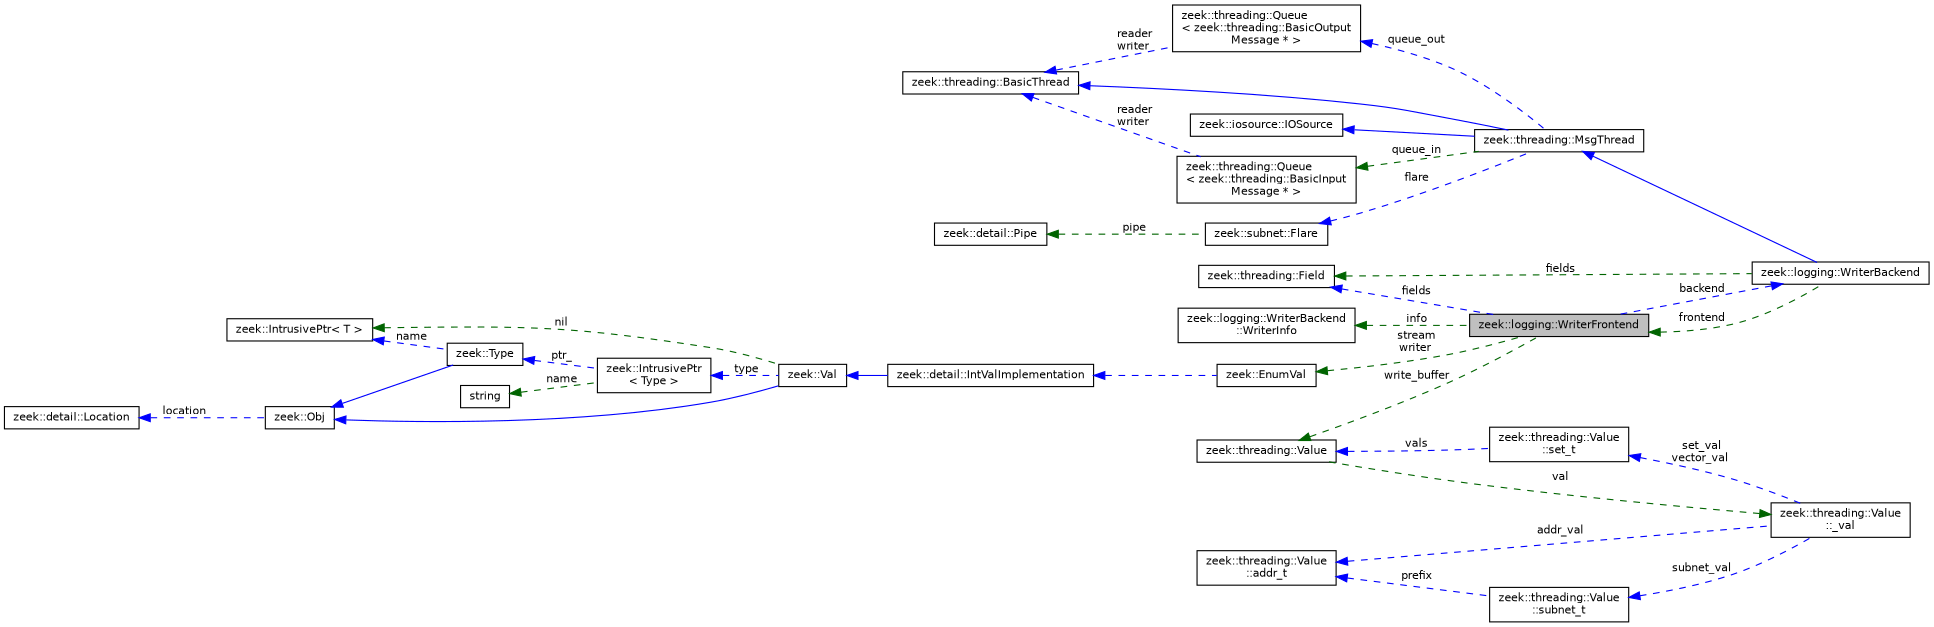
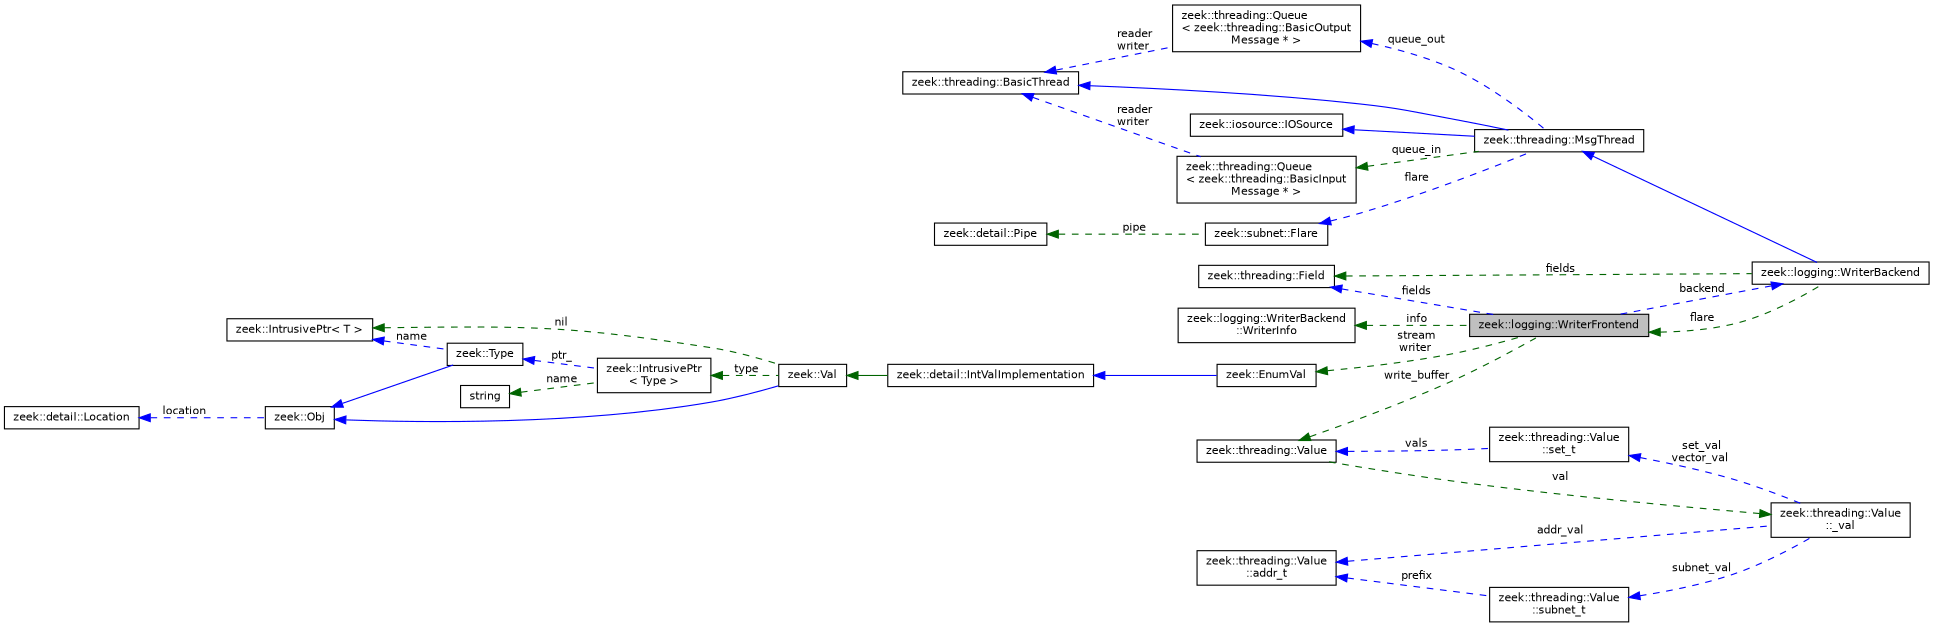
  digraph {
    rankdir=LR
    node [color=black fillcolor=white fontname=Helvetica fontsize=10 shape=record style=filled]
    edge [color=blue dir=back fontname=Helvetica fontsize=10 labelfontname=Helvetica labelfontsize=10 style=dashed]
    n1 [fillcolor=grey75 fontcolor=black height=0.2 label="zeek::logging::WriterFrontend" width=0.4]
    n2 [height=0.2 label="zeek::logging::WriterBackend" width=0.4]
    n3 [height=0.2 label="zeek::EnumVal" width=0.4]
    n4 [height=0.2 label="zeek::detail::IntValImplementation" width=0.4]
    n5 [height=0.2 label="zeek::Val" width=0.4]
    n6 [height=0.2 label="zeek::Obj" width=0.4]
    n7 [height=0.2 label="zeek::Type" width=0.4]
    n8 [height=0.2 label="zeek::IntrusivePtr\l\< Type \>" width=0.4]
    n9 [height=0.2 label="zeek::detail::Location" width=0.4]
    n10 [height=0.2 label="zeek::IntrusivePtr\< T \>" width=0.4]
    n11 [height=0.2 label=string width=0.4]
    n12 [height=0.2 label="zeek::threading::MsgThread" width=0.4]
    n13 [height=0.2 label="zeek::threading::BasicThread" width=0.4]
    n14 [height=0.2 label="zeek::threading::Queue\l\< zeek::threading::BasicInput\lMessage * \>" width=0.4]
    n15 [height=0.2 label="zeek::threading::Queue\l\< zeek::threading::BasicOutput\lMessage * \>" width=0.4]
    n16 [height=0.2 label="zeek::iosource::IOSource" width=0.4]
    n17 [height=0.2 label="zeek::subnet::Flare" width=0.4]
    n18 [height=0.2 label="zeek::detail::Pipe" width=0.4]
    n19 [height=0.2 label="zeek::logging::WriterBackend\l::WriterInfo" width=0.4]
    n20 [height=0.2 label="zeek::threading::Field" width=0.4]
    n21 [height=0.2 label="zeek::threading::Value" width=0.4]
    n22 [height=0.2 label="zeek::threading::Value\l::set_t" width=0.4]
    n23 [height=0.2 label="zeek::threading::Value\l::_val" width=0.4]
    n24 [height=0.2 label="zeek::threading::Value\l::addr_t" width=0.4]
    n25 [height=0.2 label="zeek::threading::Value\l::subnet_t" width=0.4]
-   n1 -> n2 [color=darkgreen label=" frontend"]
+   n1 -> n2 [color=darkgreen label=" flare"]
    n2 -> n1 [label=" backend"]
    n3 -> n1 [color=darkgreen label=" stream\nwriter"]
-   n4 -> n3
-   n5 -> n4 [style=solid]
+   n4 -> n3 [style=solid]
+   n5 -> n4 [color=darkgreen style=solid]
    n6 -> n5 [style=solid]
    n6 -> n7 [style=solid]
    n7 -> n8 [label=" ptr_"]
-   n8 -> n5 [label=" type"]
+   n8 -> n5 [color=darkgreen label=" type"]
    n9 -> n6 [label=" location"]
    n10 -> n5 [color=darkgreen label=" nil"]
    n10 -> n7 [label=" name"]
    n11 -> n8 [color=darkgreen label=" name"]
    n12 -> n2 [style=solid]
    n13 -> n12 [style=solid]
    n13 -> n14 [label=" reader\nwriter"]
    n13 -> n15 [label=" reader\nwriter"]
    n14 -> n12 [color=darkgreen label=" queue_in"]
    n15 -> n12 [label=" queue_out"]
    n16 -> n12 [style=solid]
    n17 -> n12 [label=" flare"]
    n18 -> n17 [color=darkgreen label=" pipe"]
    n19 -> n1 [color=darkgreen label=" info"]
    n20 -> n1 [label=" fields"]
    n20 -> n2 [color=darkgreen label=" fields"]
    n21 -> n1 [color=darkgreen label=" write_buffer"]
    n21 -> n22 [label=" vals"]
    n22 -> n23 [label=" set_val\nvector_val"]
    n23 -> n21 [color=darkgreen label=" val"]
    n24 -> n23 [label=" addr_val"]
    n24 -> n25 [label=" prefix"]
    n25 -> n23 [label=" subnet_val"]
  }
